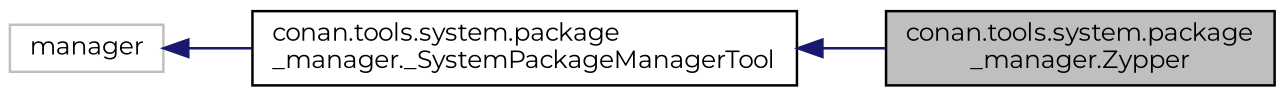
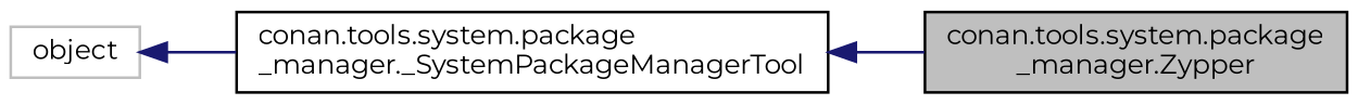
  digraph {
    rankdir=LR
    fontname=Montserrat
    node [color=black fillcolor=white fontname=Montserrat fontsize=10 shape=record style=filled]
    edge [color=midnightblue dir=back fontname=Montserrat fontsize=10 labelfontname=Helvetica labelfontsize=10 style=solid]
    n1 [fillcolor=grey75 fontcolor=black height=0.2 label="conan.tools.system.package\l_manager.Zypper" width=0.4]
    n2 [height=0.2 label="conan.tools.system.package\l_manager._SystemPackageManagerTool" width=0.4]
-   n3 [color=grey75 height=0.2 label=manager width=0.4]
+   n3 [color=grey75 height=0.2 label=object width=0.4]
    n2 -> n1
    n3 -> n2
  }
